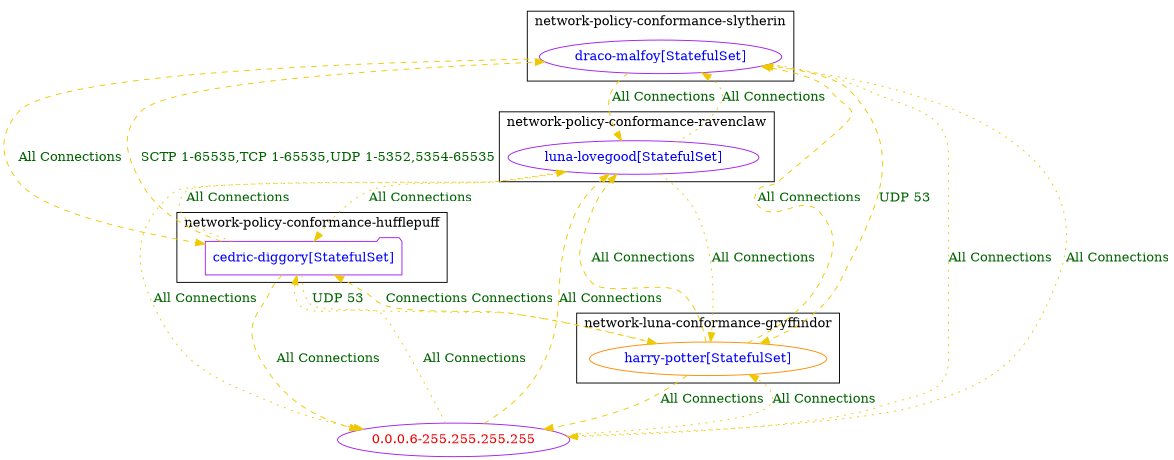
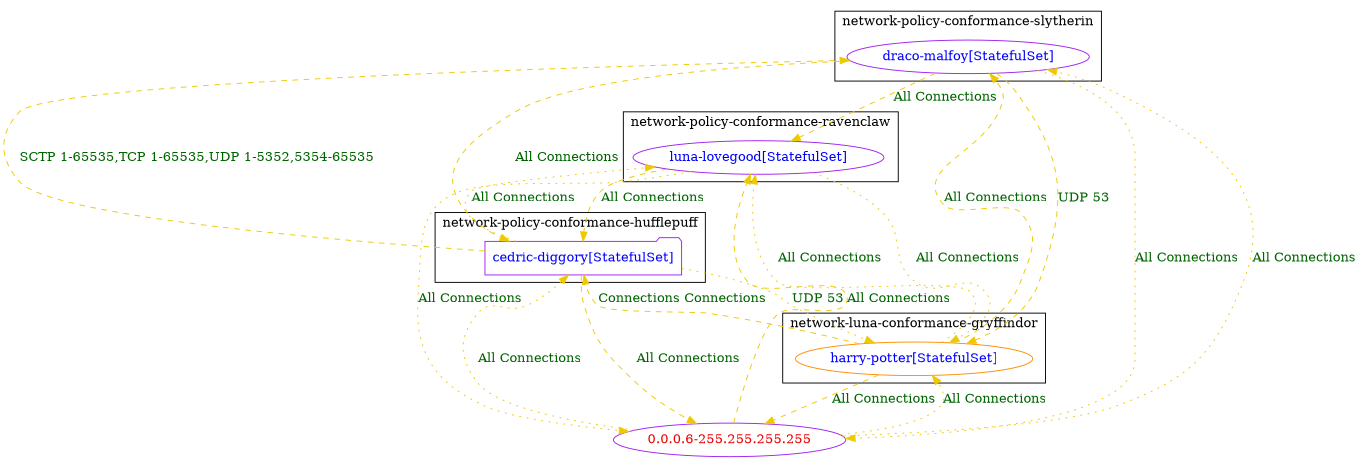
  digraph {
    node [color=purple fontcolor=blue shape=ellipse]
    edge [color=gold2 fontcolor=darkgreen style=dotted weight=1]
    n1 [label="cedric-diggory[StatefulSet]" shape=folder]
    n2 [color=darkorange label="harry-potter[StatefulSet]"]
    n3 [label="luna-lovegood[StatefulSet]"]
    n4 [label="draco-malfoy[StatefulSet]"]
    n5 [fontcolor=red2 label="0.0.0.6-255.255.255.255"]
    subgraph cluster_1 {
      label="network-policy-conformance-hufflepuff"
      n1
    }
    subgraph cluster_2 {
      label="network-luna-conformance-gryffindor"
      n2
    }
    subgraph cluster_3 {
      label="network-policy-conformance-ravenclaw"
      n3
    }
    subgraph cluster_4 {
      label="network-policy-conformance-slytherin"
      n4
    }
    n1 -> n2 [label="UDP 53"]
    n1 -> n3 [label="All Connections" weight=0.5]
    n1 -> n4 [label="SCTP 1-65535,TCP 1-65535,UDP 1-5352,5354-65535" style=dashed weight=0.5]
    n1 -> n5 [label="All Connections" style=dashed]
    n2 -> n1 [label="Connections Connections" style=dashed weight=0.5]
-   n2 -> n3 [label="All Connections" style=dashed weight=0.5]
+   n2 -> n3 [label="All Connections" weight=0.5]
    n2 -> n4 [label="All Connections" style=dashed weight=0.5]
    n2 -> n5 [label="All Connections" style=dashed]
-   n3 -> n1 [label="All Connections"]
+   n3 -> n1 [label="All Connections" style=dashed]
    n3 -> n2 [label="All Connections"]
-   n3 -> n4 [label="All Connections" weight=0.5]
    n3 -> n5 [label="All Connections"]
    n4 -> n1 [label="All Connections" style=dashed]
    n4 -> n2 [label="UDP 53" style=dashed]
    n4 -> n3 [label="All Connections" style=dashed]
    n4 -> n5 [label="All Connections"]
    n5 -> n1 [label="All Connections" weight=0.5]
    n5 -> n2 [label="All Connections" weight=0.5]
    n5 -> n3 [label="All Connections" style=dashed weight=0.5]
    n5 -> n4 [label="All Connections" weight=0.5]
  }
